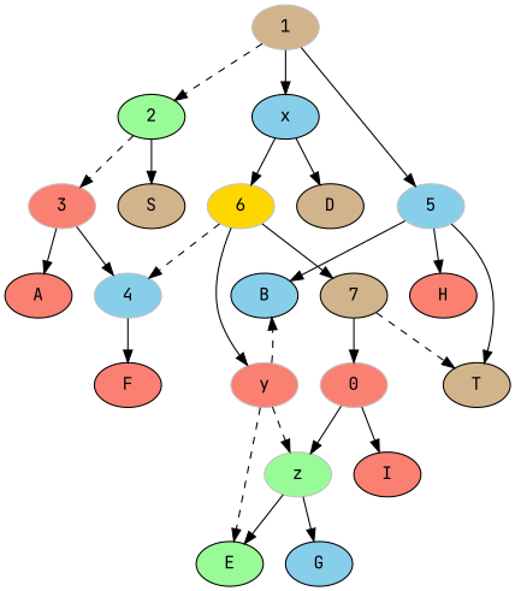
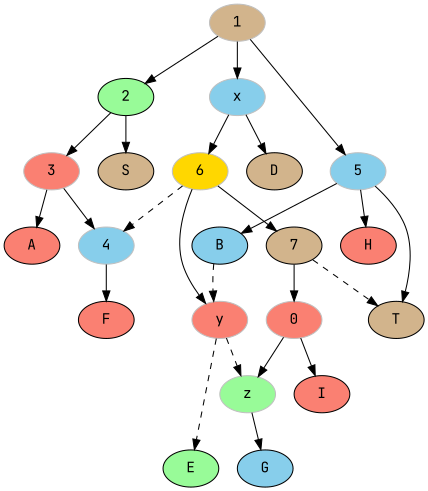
  digraph {
    fontname="JetBrains Mono"
    node [fillcolor=salmon fontname="JetBrains Mono" style=filled]
    edge [fontname="JetBrains Mono"]
    1 [color=grey fillcolor=tan]
    2 [color=black fillcolor=palegreen]
    5 [color=grey fillcolor=skyblue]
-   x [color=black fillcolor=skyblue]
+   x [color=grey fillcolor=skyblue]
    3 [color=grey]
    S [fillcolor=tan]
    H
    T [fillcolor=tan]
    B [fillcolor=skyblue]
    6 [color=grey fillcolor=gold]
    D [fillcolor=tan]
    4 [color=grey fillcolor=skyblue]
    A
    F
    y [color=grey]
    7 [color=black fillcolor=tan]
    z [color=grey fillcolor=palegreen]
    E [fillcolor=palegreen]
    n19 [color=grey label=0]
    G [fillcolor=skyblue]
    I
-   1 -> 2 [style=dashed]
+   1 -> 2
    1 -> 5
    1 -> x
-   2 -> 3 [style=dashed]
+   2 -> 3
    2 -> S
    5 -> H
    5 -> T
    5 -> B
    x -> 6
    x -> D
    3 -> 4
    3 -> A
    6 -> 4 [style=dashed]
    6 -> y
    6 -> 7
    4 -> F
-   y -> B [style=dashed]
+   B -> y [style=dashed]
    y -> z [style=dashed]
    y -> E [style=dashed]
    7 -> T [style=dashed]
    7 -> n19
-   z -> E
    z -> G
    n19 -> z
    n19 -> I
  }
